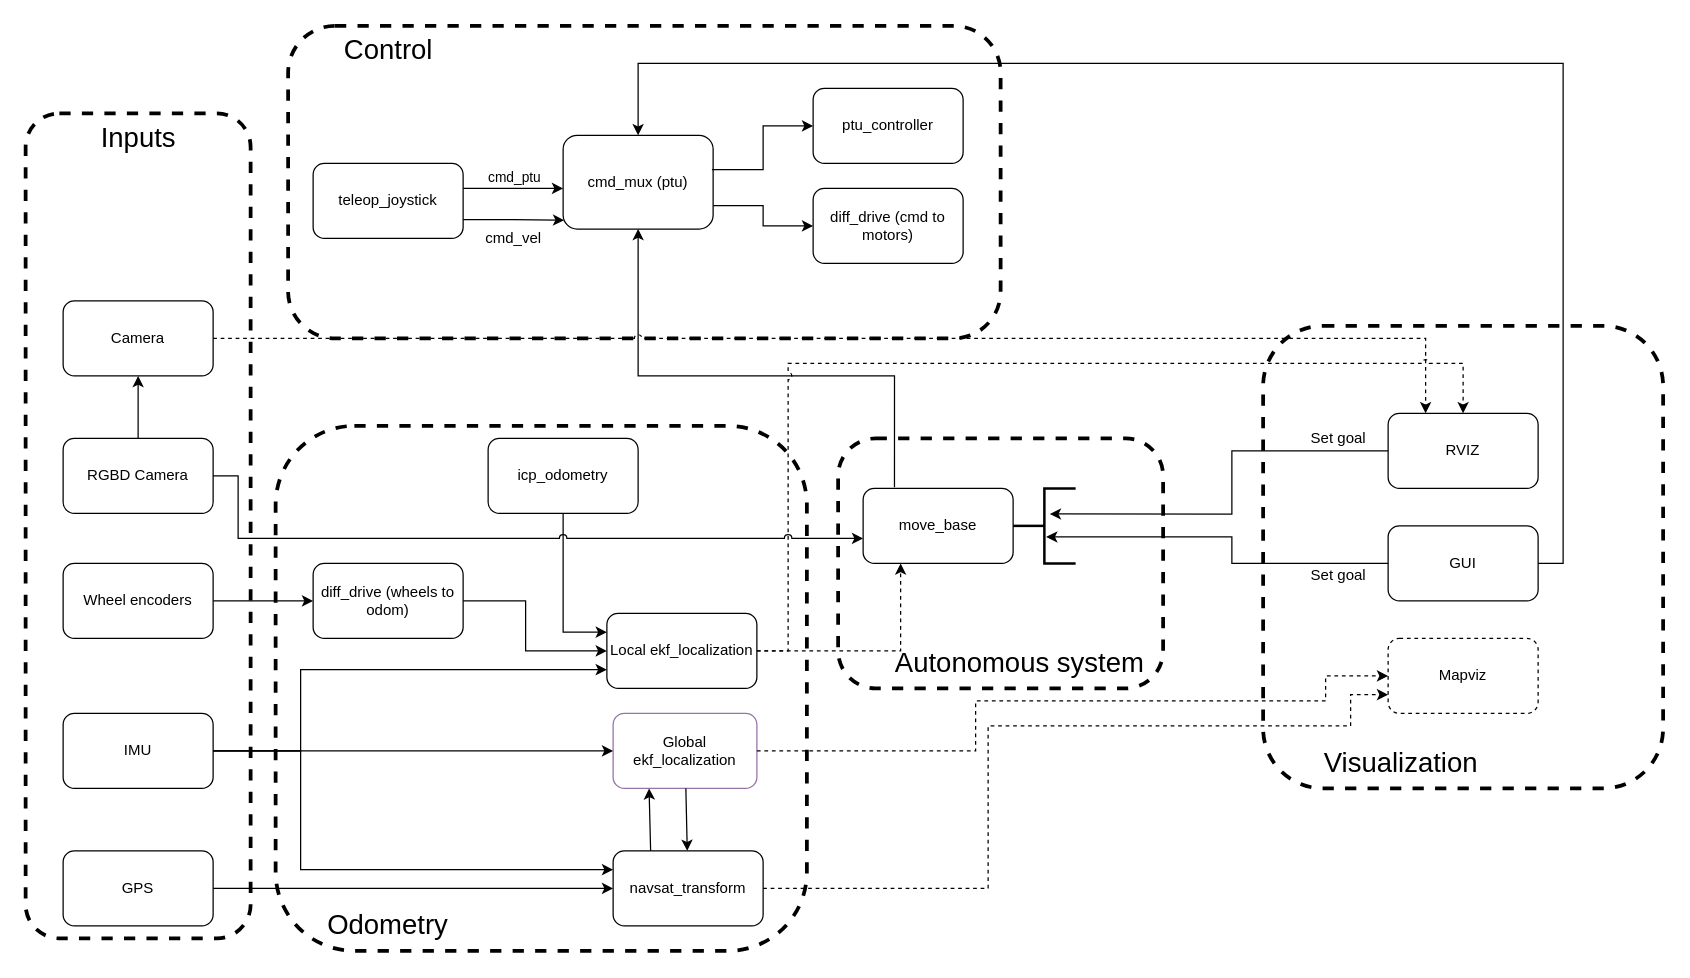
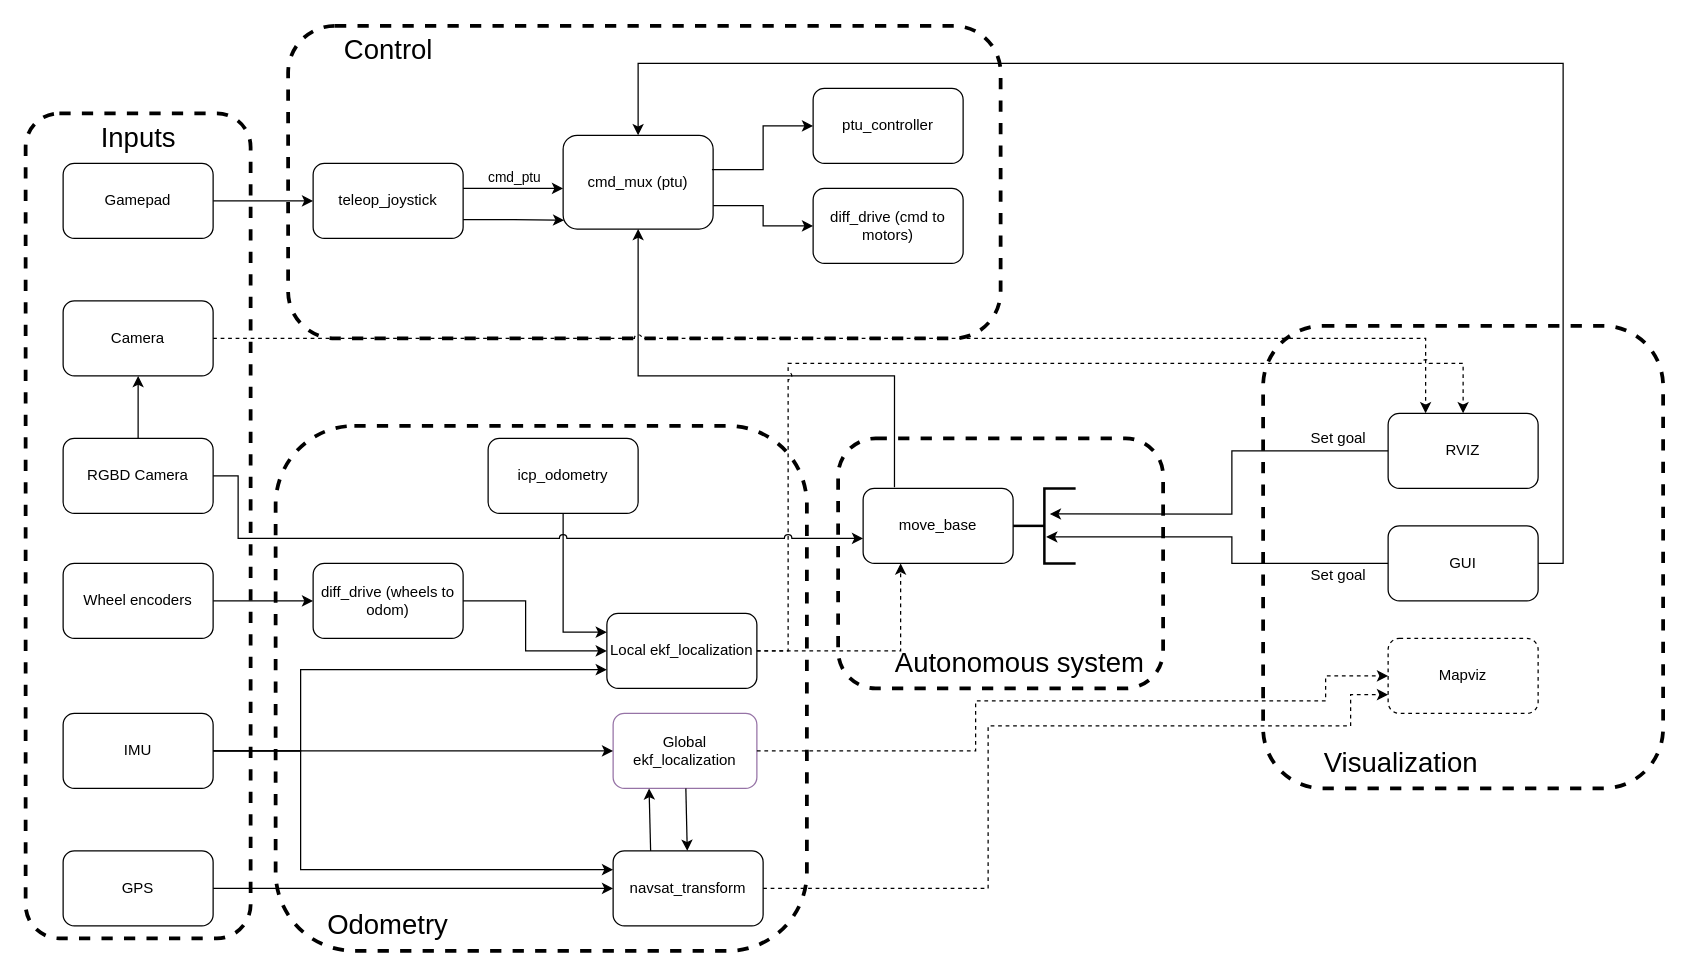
  <mxCell id="0" />
  <mxCell id="1" parent="0" />
  <mxCell id="2" value="" style="group" parent="1" vertex="1" connectable="0"><mxGeometry x="20" y="90" width="180" height="660" as="geometry" /></mxCell>
  <mxCell id="3" value="" style="rounded=1;whiteSpace=wrap;html=1;fillColor=none;dashed=1;strokeWidth=3;" parent="2" vertex="1"><mxGeometry width="180" height="660" as="geometry" /></mxCell>
  <mxCell id="4" value="&lt;font style=&quot;font-size: 22px&quot;&gt;Inputs&lt;/font&gt;" style="text;html=1;align=center;verticalAlign=middle;resizable=0;points=[];autosize=1;" parent="2" vertex="1"><mxGeometry x="50" y="10" width="80" height="20" as="geometry" /></mxCell>
  <mxCell id="5" value="" style="rounded=1;whiteSpace=wrap;html=1;fillColor=none;dashed=1;strokeWidth=3;" parent="1" vertex="1"><mxGeometry x="230" y="20" width="570" height="250" as="geometry" /></mxCell>
  <mxCell id="6" value="" style="group" parent="1" vertex="1" connectable="0"><mxGeometry x="1040" y="340" width="60" height="210" as="geometry" /></mxCell>
  <mxCell id="7" value="Set goal" style="text;html=1;align=center;verticalAlign=middle;resizable=0;points=[];autosize=1;" parent="6" vertex="1"><mxGeometry width="60" height="20" as="geometry" /></mxCell>
  <mxCell id="8" value="" style="rounded=1;whiteSpace=wrap;html=1;fillColor=none;dashed=1;strokeWidth=3;" parent="6" vertex="1"><mxGeometry x="-370" y="10" width="260" height="200" as="geometry" /></mxCell>
  <mxCell id="9" value="move_base" style="rounded=1;whiteSpace=wrap;html=1;" parent="6" vertex="1"><mxGeometry x="-350" y="50" width="120" height="60" as="geometry" /></mxCell>
  <mxCell id="10" value="" style="strokeWidth=2;html=1;shape=mxgraph.flowchart.annotation_2;align=left;labelPosition=right;pointerEvents=1;" parent="6" vertex="1"><mxGeometry x="-230" y="50" width="50" height="60" as="geometry" /></mxCell>
  <mxCell id="11" value="" style="rounded=1;whiteSpace=wrap;html=1;fillColor=none;dashed=1;strokeWidth=3;" parent="1" vertex="1"><mxGeometry x="1010" y="260" width="320" height="370" as="geometry" /></mxCell>
  <mxCell id="12" value="" style="rounded=1;whiteSpace=wrap;html=1;fillColor=none;dashed=1;strokeWidth=3;" parent="1" vertex="1"><mxGeometry x="220" y="340" width="425" height="420" as="geometry" /></mxCell>
  <mxCell id="13" value="IMU" style="rounded=1;whiteSpace=wrap;html=1;" parent="1" vertex="1"><mxGeometry x="50" y="570" width="120" height="60" as="geometry" /></mxCell>
  <mxCell id="14" value="GPS" style="rounded=1;whiteSpace=wrap;html=1;" parent="1" vertex="1"><mxGeometry x="50" y="680" width="120" height="60" as="geometry" /></mxCell>
  <mxCell id="15" value="" style="edgeStyle=orthogonalEdgeStyle;rounded=0;orthogonalLoop=1;jettySize=auto;html=1;" parent="1" source="16" target="21" edge="1"><mxGeometry relative="1" as="geometry" /></mxCell>
  <mxCell id="16" value="RGBD Camera" style="rounded=1;whiteSpace=wrap;html=1;" parent="1" vertex="1"><mxGeometry x="50" y="350" width="120" height="60" as="geometry" /></mxCell>
  <mxCell id="17" value="" style="edgeStyle=orthogonalEdgeStyle;rounded=0;orthogonalLoop=1;jettySize=auto;html=1;" parent="1" source="18" target="36" edge="1"><mxGeometry relative="1" as="geometry" /></mxCell>
  <mxCell id="18" value="Wheel encoders" style="rounded=1;whiteSpace=wrap;html=1;" parent="1" vertex="1"><mxGeometry x="50" y="450" width="120" height="60" as="geometry" /></mxCell>
+ <mxCell id="19" value="" style="edgeStyle=orthogonalEdgeStyle;rounded=0;orthogonalLoop=1;jettySize=auto;html=1;" parent="1" source="20" target="33" edge="1"><mxGeometry relative="1" as="geometry" /></mxCell>
+ <mxCell id="20" value="Gamepad" style="rounded=1;whiteSpace=wrap;html=1;" parent="1" vertex="1"><mxGeometry x="50" y="130" width="120" height="60" as="geometry" /></mxCell>
  <mxCell id="21" value="Camera" style="rounded=1;whiteSpace=wrap;html=1;" parent="1" vertex="1"><mxGeometry x="50" y="240" width="120" height="60" as="geometry" /></mxCell>
  <mxCell id="22" value="Local ekf_localization" style="rounded=1;whiteSpace=wrap;html=1;" parent="1" vertex="1"><mxGeometry x="485" y="490" width="120" height="60" as="geometry" /></mxCell>
  <mxCell id="23" value="Global ekf_localization" style="rounded=1;whiteSpace=wrap;html=1;strokeColor=#9673a6;fillColor=#FFFFFF;" parent="1" vertex="1"><mxGeometry x="490" y="570" width="115" height="60" as="geometry" /></mxCell>
  <mxCell id="24" value="navsat_transform" style="rounded=1;whiteSpace=wrap;html=1;" parent="1" vertex="1"><mxGeometry x="490" y="680" width="120" height="60" as="geometry" /></mxCell>
  <mxCell id="25" value="" style="endArrow=classic;html=1;exitX=0.25;exitY=0;exitDx=0;exitDy=0;entryX=0.25;entryY=1;entryDx=0;entryDy=0;" parent="1" source="24" target="23" edge="1"><mxGeometry width="50" height="50" relative="1" as="geometry"><mxPoint x="545" y="460" as="sourcePoint" /><mxPoint x="520" y="632" as="targetPoint" /></mxGeometry></mxCell>
  <mxCell id="26" value="" style="endArrow=classic;html=1;" parent="1" source="23" target="24" edge="1"><mxGeometry width="50" height="50" relative="1" as="geometry"><mxPoint x="545" y="600" as="sourcePoint" /><mxPoint x="595" y="550" as="targetPoint" /></mxGeometry></mxCell>
  <mxCell id="27" value="" style="endArrow=classic;html=1;exitX=1;exitY=0.5;exitDx=0;exitDy=0;entryX=0;entryY=0.5;entryDx=0;entryDy=0;" parent="1" source="14" target="24" edge="1"><mxGeometry width="50" height="50" relative="1" as="geometry"><mxPoint x="230" y="600" as="sourcePoint" /><mxPoint x="280" y="550" as="targetPoint" /></mxGeometry></mxCell>
  <mxCell id="28" value="" style="endArrow=classic;html=1;exitX=1;exitY=0.5;exitDx=0;exitDy=0;entryX=0;entryY=0.25;entryDx=0;entryDy=0;rounded=0;edgeStyle=orthogonalEdgeStyle;" parent="1" source="13" target="24" edge="1"><mxGeometry width="50" height="50" relative="1" as="geometry"><mxPoint x="230" y="600" as="sourcePoint" /><mxPoint x="280" y="550" as="targetPoint" /><Array as="points"><mxPoint x="240" y="600" /><mxPoint x="240" y="695" /></Array></mxGeometry></mxCell>
  <mxCell id="29" value="" style="endArrow=classic;html=1;exitX=1;exitY=0.5;exitDx=0;exitDy=0;entryX=0;entryY=0.5;entryDx=0;entryDy=0;rounded=0;edgeStyle=orthogonalEdgeStyle;" parent="1" source="13" target="23" edge="1"><mxGeometry width="50" height="50" relative="1" as="geometry"><mxPoint x="180" y="620" as="sourcePoint" /><mxPoint x="355" y="705" as="targetPoint" /><Array as="points"><mxPoint x="210" y="600" /><mxPoint x="210" y="600" /></Array></mxGeometry></mxCell>
  <mxCell id="30" value="" style="endArrow=classic;html=1;exitX=1;exitY=0.5;exitDx=0;exitDy=0;rounded=0;edgeStyle=orthogonalEdgeStyle;entryX=0;entryY=0.75;entryDx=0;entryDy=0;" parent="1" source="13" target="22" edge="1"><mxGeometry width="50" height="50" relative="1" as="geometry"><mxPoint x="180" y="620" as="sourcePoint" /><mxPoint x="340" y="540" as="targetPoint" /><Array as="points"><mxPoint x="240" y="600" /><mxPoint x="240" y="535" /></Array></mxGeometry></mxCell>
  <mxCell id="31" value="icp_odometry" style="rounded=1;whiteSpace=wrap;html=1;" parent="1" vertex="1"><mxGeometry x="390" y="350" width="120" height="60" as="geometry" /></mxCell>
  <mxCell id="32" value="" style="endArrow=classic;html=1;exitX=0.5;exitY=1;exitDx=0;exitDy=0;entryX=0;entryY=0.25;entryDx=0;entryDy=0;edgeStyle=orthogonalEdgeStyle;rounded=0;" parent="1" source="31" target="22" edge="1"><mxGeometry width="50" height="50" relative="1" as="geometry"><mxPoint x="415" y="470" as="sourcePoint" /><mxPoint x="465" y="420" as="targetPoint" /></mxGeometry></mxCell>
  <mxCell id="33" value="teleop_joystick" style="rounded=1;whiteSpace=wrap;html=1;" parent="1" vertex="1"><mxGeometry x="250" y="130" width="120" height="60" as="geometry" /></mxCell>
  <mxCell id="34" value="" style="edgeStyle=orthogonalEdgeStyle;rounded=0;orthogonalLoop=1;jettySize=auto;html=1;exitX=1;exitY=0.75;exitDx=0;exitDy=0;" parent="1" source="50" target="35" edge="1"><mxGeometry relative="1" as="geometry"><mxPoint x="570" y="180" as="sourcePoint" /></mxGeometry></mxCell>
  <mxCell id="35" value="diff_drive (cmd to motors)" style="rounded=1;whiteSpace=wrap;html=1;" parent="1" vertex="1"><mxGeometry x="650" y="150" width="120" height="60" as="geometry" /></mxCell>
  <mxCell id="36" value="diff_drive (wheels to odom)" style="rounded=1;whiteSpace=wrap;html=1;" parent="1" vertex="1"><mxGeometry x="250" y="450" width="120" height="60" as="geometry" /></mxCell>
  <mxCell id="37" value="" style="endArrow=classic;html=1;exitX=1;exitY=0.5;exitDx=0;exitDy=0;entryX=0;entryY=0.5;entryDx=0;entryDy=0;edgeStyle=orthogonalEdgeStyle;rounded=0;" parent="1" source="36" target="22" edge="1"><mxGeometry width="50" height="50" relative="1" as="geometry"><mxPoint x="270" y="450" as="sourcePoint" /><mxPoint x="320" y="400" as="targetPoint" /><Array as="points"><mxPoint x="420" y="480" /><mxPoint x="420" y="520" /></Array></mxGeometry></mxCell>
  <mxCell id="38" value="" style="group" parent="1" vertex="1" connectable="0"><mxGeometry x="380" y="120" width="60" height="20" as="geometry" /></mxCell>
  <mxCell id="39" value="" style="edgeStyle=orthogonalEdgeStyle;rounded=0;orthogonalLoop=1;jettySize=auto;html=1;exitX=1;exitY=0.75;exitDx=0;exitDy=0;entryX=0.007;entryY=0.424;entryDx=0;entryDy=0;entryPerimeter=0;" parent="38" source="33" edge="1"><mxGeometry relative="1" as="geometry"><mxPoint x="70.84" y="55.44" as="targetPoint" /></mxGeometry></mxCell>
  <mxCell id="40" value="" style="endArrow=classic;html=1;exitX=1;exitY=0.25;exitDx=0;exitDy=0;rounded=0;edgeStyle=orthogonalEdgeStyle;entryX=0;entryY=0.5;entryDx=0;entryDy=0;" parent="1" edge="1"><mxGeometry width="50" height="50" relative="1" as="geometry"><mxPoint x="370" y="150" as="sourcePoint" /><mxPoint x="450" y="150" as="targetPoint" /><Array as="points" /></mxGeometry></mxCell>
  <mxCell id="41" value="cmd_ptu" style="edgeLabel;html=1;align=center;verticalAlign=middle;resizable=0;points=[];" parent="40" vertex="1" connectable="0"><mxGeometry x="-0.216" relative="1" as="geometry"><mxPoint x="9" y="-10.0" as="offset" /></mxGeometry></mxCell>
  <mxCell id="42" value="ptu_controller" style="rounded=1;whiteSpace=wrap;html=1;" parent="1" vertex="1"><mxGeometry x="650" y="70" width="120" height="60" as="geometry" /></mxCell>
  <mxCell id="43" value="" style="endArrow=classic;html=1;exitX=1;exitY=0.5;exitDx=0;exitDy=0;entryX=0.25;entryY=1;entryDx=0;entryDy=0;edgeStyle=orthogonalEdgeStyle;rounded=0;dashed=1;" parent="1" source="22" target="9" edge="1"><mxGeometry width="50" height="50" relative="1" as="geometry"><mxPoint x="530" y="430" as="sourcePoint" /><mxPoint x="580" y="380" as="targetPoint" /></mxGeometry></mxCell>
  <mxCell id="44" value="RVIZ" style="rounded=1;whiteSpace=wrap;html=1;" parent="1" vertex="1"><mxGeometry x="1110" y="330" width="120" height="60" as="geometry" /></mxCell>
  <mxCell id="45" value="GUI" style="rounded=1;whiteSpace=wrap;html=1;" parent="1" vertex="1"><mxGeometry x="1110" y="420" width="120" height="60" as="geometry" /></mxCell>
  <mxCell id="46" value="" style="group" parent="1" vertex="1" connectable="0"><mxGeometry x="1040" y="450" width="60" height="20" as="geometry" /></mxCell>
  <mxCell id="47" value="Set goal" style="text;html=1;align=center;verticalAlign=middle;resizable=0;points=[];autosize=1;" parent="46" vertex="1"><mxGeometry width="60" height="20" as="geometry" /></mxCell>
  <mxCell id="48" value="" style="endArrow=classic;html=1;exitX=0.209;exitY=-0.014;exitDx=0;exitDy=0;exitPerimeter=0;rounded=0;edgeStyle=orthogonalEdgeStyle;entryX=0.5;entryY=1;entryDx=0;entryDy=0;" parent="1" source="9" target="50" edge="1"><mxGeometry width="50" height="50" relative="1" as="geometry"><mxPoint x="530" y="340" as="sourcePoint" /><mxPoint x="493.08" y="210.12" as="targetPoint" /><Array as="points"><mxPoint x="715" y="300" /><mxPoint x="510" y="300" /></Array></mxGeometry></mxCell>
- <mxCell id="49" value="cmd_vel" style="text;html=1;align=center;verticalAlign=middle;resizable=0;points=[];autosize=1;" parent="1" vertex="1"><mxGeometry x="380" y="180" width="60" height="20" as="geometry" /></mxCell>
  <mxCell id="50" value="cmd_mux (ptu)" style="rounded=1;whiteSpace=wrap;html=1;" parent="1" vertex="1"><mxGeometry x="450" y="107.5" width="120" height="75" as="geometry" /></mxCell>
  <mxCell id="51" value="" style="endArrow=classic;html=1;rounded=0;edgeStyle=orthogonalEdgeStyle;exitX=0.992;exitY=0.367;exitDx=0;exitDy=0;exitPerimeter=0;" parent="1" source="50" target="42" edge="1"><mxGeometry width="50" height="50" relative="1" as="geometry"><mxPoint x="570" y="100" as="sourcePoint" /><mxPoint x="470" y="190" as="targetPoint" /></mxGeometry></mxCell>
  <mxCell id="52" value="" style="endArrow=classic;html=1;strokeColor=#000000;exitX=1;exitY=0.5;exitDx=0;exitDy=0;entryX=0.5;entryY=0;entryDx=0;entryDy=0;rounded=0;edgeStyle=orthogonalEdgeStyle;" parent="1" source="45" target="50" edge="1"><mxGeometry width="50" height="50" relative="1" as="geometry"><mxPoint x="640" y="350" as="sourcePoint" /><mxPoint x="690" y="300" as="targetPoint" /><Array as="points"><mxPoint x="1250" y="450" /><mxPoint x="1250" y="50" /><mxPoint x="510" y="50" /></Array></mxGeometry></mxCell>
  <mxCell id="53" value="" style="endArrow=classic;html=1;strokeColor=#000000;exitX=1;exitY=0.5;exitDx=0;exitDy=0;entryX=0.25;entryY=0;entryDx=0;entryDy=0;rounded=0;edgeStyle=orthogonalEdgeStyle;dashed=1;jumpStyle=arc;" parent="1" source="21" target="44" edge="1"><mxGeometry width="50" height="50" relative="1" as="geometry"><mxPoint x="650" y="430" as="sourcePoint" /><mxPoint x="700" y="380" as="targetPoint" /></mxGeometry></mxCell>
  <mxCell id="54" value="Mapviz" style="rounded=1;whiteSpace=wrap;html=1;dashed=1;" parent="1" vertex="1"><mxGeometry x="1110" y="510" width="120" height="60" as="geometry" /></mxCell>
  <mxCell id="55" value="" style="endArrow=classic;html=1;strokeColor=#000000;exitX=1;exitY=0.5;exitDx=0;exitDy=0;rounded=0;edgeStyle=orthogonalEdgeStyle;dashed=1;shadow=0;sketch=0;jumpStyle=arc;entryX=0;entryY=0.5;entryDx=0;entryDy=0;" parent="1" source="23" target="54" edge="1"><mxGeometry width="50" height="50" relative="1" as="geometry"><mxPoint x="180" y="375" as="sourcePoint" /><mxPoint x="970" y="550" as="targetPoint" /><Array as="points"><mxPoint x="780" y="600" /><mxPoint x="780" y="560" /><mxPoint x="1060" y="560" /><mxPoint x="1060" y="540" /></Array></mxGeometry></mxCell>
  <mxCell id="56" value="" style="endArrow=classic;html=1;strokeColor=#000000;exitX=1;exitY=0.5;exitDx=0;exitDy=0;rounded=0;edgeStyle=orthogonalEdgeStyle;dashed=1;shadow=0;sketch=0;jumpStyle=arc;entryX=0.5;entryY=0;entryDx=0;entryDy=0;" parent="1" source="22" target="44" edge="1"><mxGeometry width="50" height="50" relative="1" as="geometry"><mxPoint x="615" y="530" as="sourcePoint" /><mxPoint x="980" y="580" as="targetPoint" /><Array as="points"><mxPoint x="630" y="520" /><mxPoint x="630" y="290" /><mxPoint x="1170" y="290" /></Array></mxGeometry></mxCell>
  <mxCell id="57" value="" style="endArrow=classic;html=1;strokeColor=#000000;exitX=1;exitY=0.5;exitDx=0;exitDy=0;rounded=0;edgeStyle=orthogonalEdgeStyle;dashed=1;shadow=0;sketch=0;jumpStyle=arc;entryX=0;entryY=0.75;entryDx=0;entryDy=0;" parent="1" source="24" target="54" edge="1"><mxGeometry width="50" height="50" relative="1" as="geometry"><mxPoint x="615" y="610" as="sourcePoint" /><mxPoint x="970" y="580" as="targetPoint" /><Array as="points"><mxPoint x="790" y="710" /><mxPoint x="790" y="580" /><mxPoint x="1080" y="580" /><mxPoint x="1080" y="555" /></Array></mxGeometry></mxCell>
  <mxCell id="58" value="&lt;font style=&quot;font-size: 22px&quot;&gt;Odometry&lt;/font&gt;" style="text;html=1;strokeColor=none;fillColor=none;align=center;verticalAlign=middle;whiteSpace=wrap;rounded=0;dashed=1;" parent="1" vertex="1"><mxGeometry x="290" y="730" width="40" height="20" as="geometry" /></mxCell>
  <mxCell id="59" value="&lt;font style=&quot;font-size: 22px&quot;&gt;Visualization&lt;/font&gt;" style="text;html=1;align=center;verticalAlign=middle;resizable=0;points=[];autosize=1;" parent="1" vertex="1"><mxGeometry x="1050" y="600" width="140" height="20" as="geometry" /></mxCell>
  <mxCell id="60" value="&lt;font style=&quot;font-size: 22px&quot;&gt;Control&lt;/font&gt;" style="text;html=1;align=center;verticalAlign=middle;resizable=0;points=[];autosize=1;" parent="1" vertex="1"><mxGeometry x="265" y="30" width="90" height="20" as="geometry" /></mxCell>
  <mxCell id="61" value="" style="endArrow=classic;html=1;strokeColor=#000000;exitX=1;exitY=0.5;exitDx=0;exitDy=0;rounded=0;edgeStyle=orthogonalEdgeStyle;shadow=0;sketch=0;jumpStyle=arc;" parent="1" source="16" target="9" edge="1"><mxGeometry width="50" height="50" relative="1" as="geometry"><mxPoint x="170" y="380" as="sourcePoint" /><mxPoint x="1160.04" y="330" as="targetPoint" /><Array as="points"><mxPoint x="190" y="380" /><mxPoint x="190" y="430" /></Array></mxGeometry></mxCell>
  <mxCell id="62" value="" style="endArrow=classic;html=1;exitX=0;exitY=0.5;exitDx=0;exitDy=0;rounded=0;edgeStyle=orthogonalEdgeStyle;entryX=0.587;entryY=0.341;entryDx=0;entryDy=0;entryPerimeter=0;" parent="1" source="44" target="10" edge="1"><mxGeometry width="50" height="50" relative="1" as="geometry"><mxPoint x="2140" y="530" as="sourcePoint" /><mxPoint x="1854.8" y="573.74" as="targetPoint" /></mxGeometry></mxCell>
  <mxCell id="63" value="&lt;font style=&quot;font-size: 22px&quot;&gt;Autonomous system&lt;/font&gt;" style="text;html=1;align=center;verticalAlign=middle;resizable=0;points=[];autosize=1;" parent="1" vertex="1"><mxGeometry x="710" y="520" width="210" height="20" as="geometry" /></mxCell>
  <mxCell id="64" value="" style="endArrow=classic;html=1;exitX=0;exitY=0.5;exitDx=0;exitDy=0;entryX=0.529;entryY=0.647;entryDx=0;entryDy=0;entryPerimeter=0;edgeStyle=orthogonalEdgeStyle;rounded=0;" parent="1" source="45" target="10" edge="1"><mxGeometry width="50" height="50" relative="1" as="geometry"><mxPoint x="670" y="470" as="sourcePoint" /><mxPoint x="720" y="420" as="targetPoint" /></mxGeometry></mxCell>
